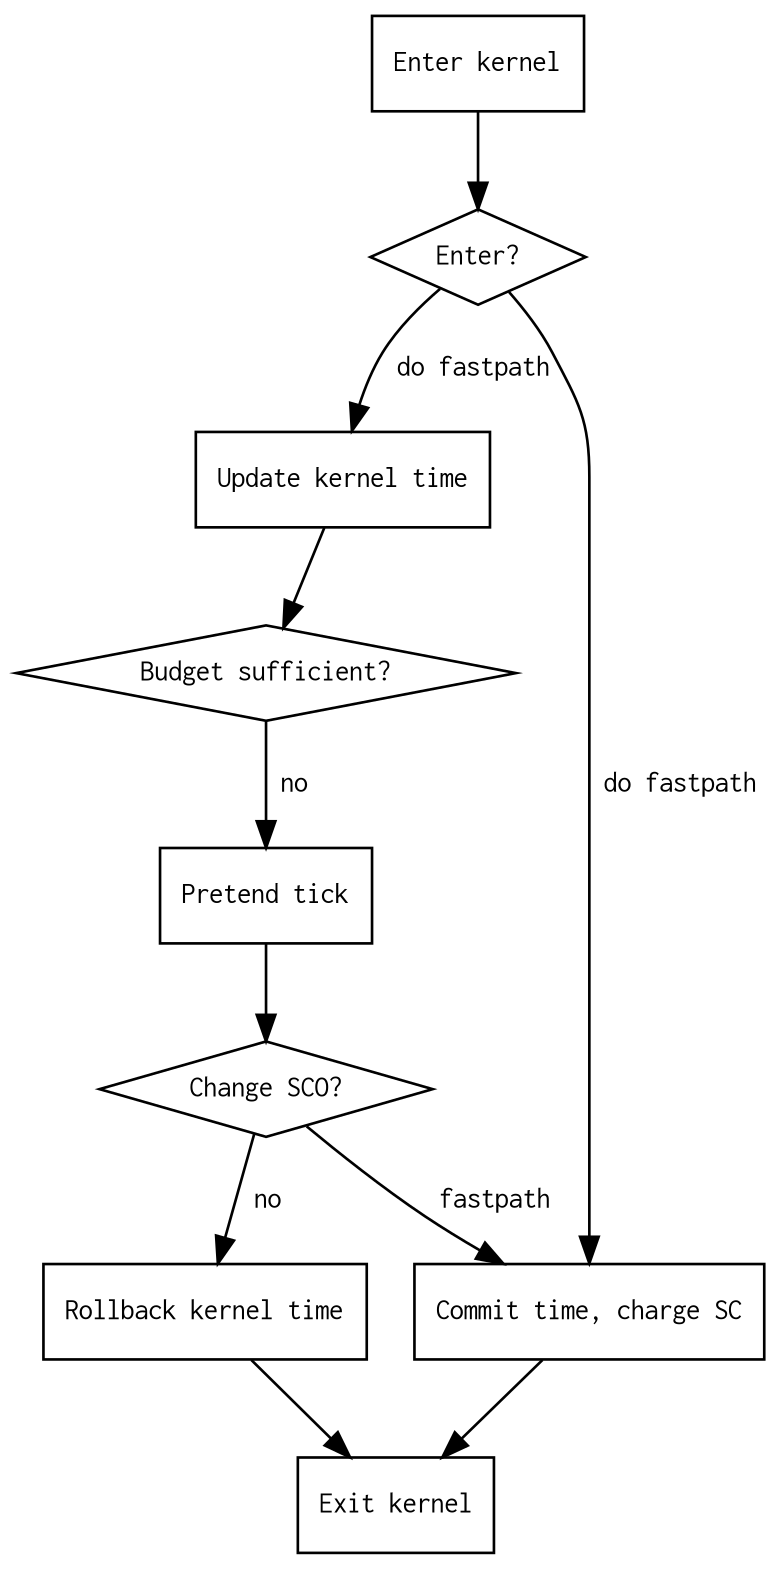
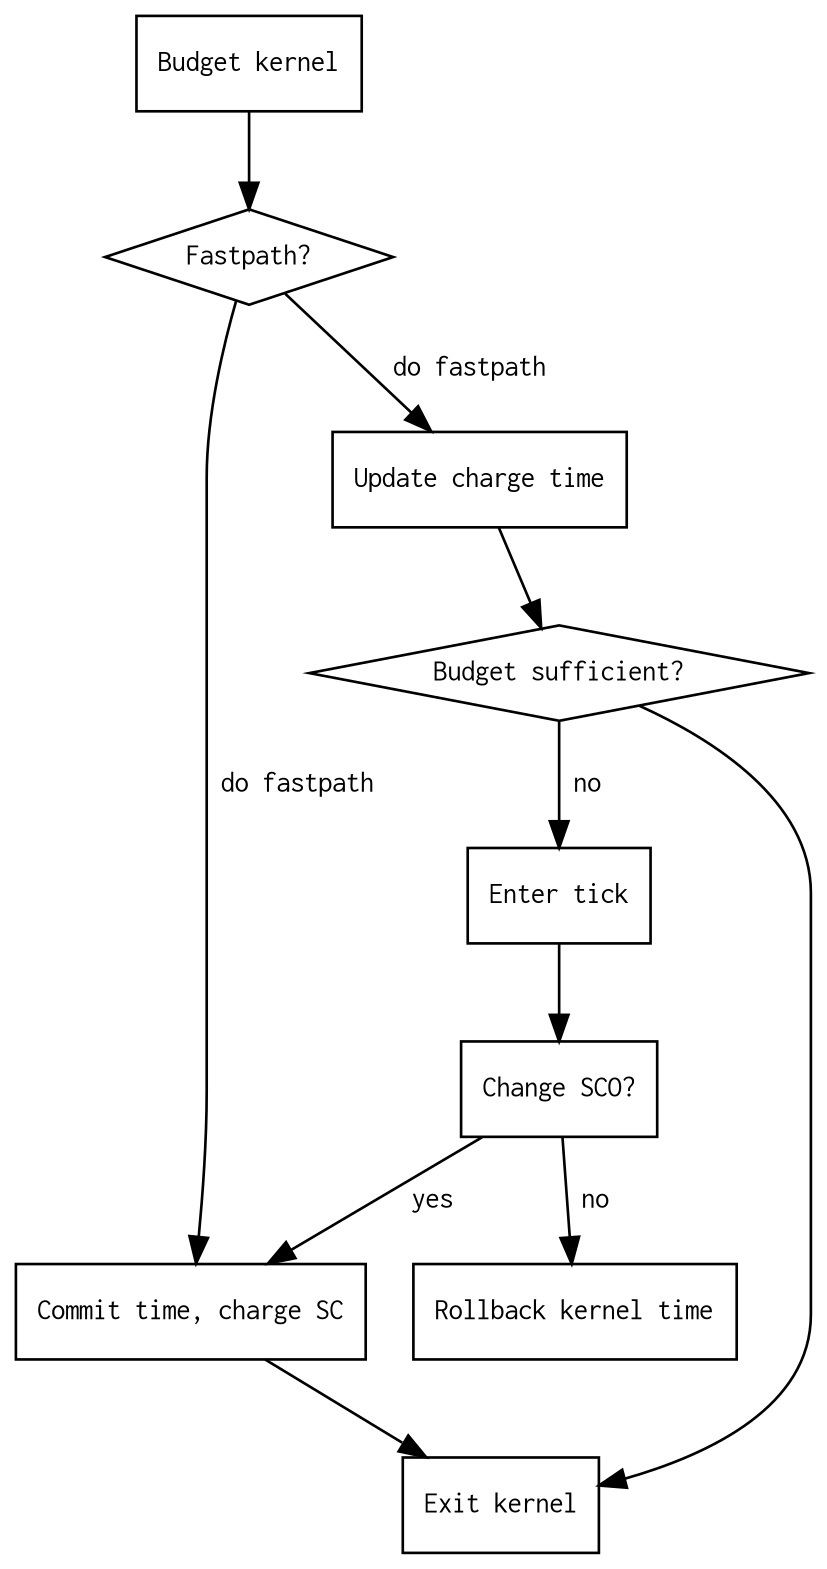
  digraph {
    node [fontname=inconsolata fontsize=11 shape=box style=solid]
    edge [fontname=inconsolata fontsize=11]
-   n1 [label="Enter kernel"]
-   n2 [label="Enter?" shape=diamond]
-   n3 [label="Update kernel time"]
+   n1 [label="Budget kernel"]
+   n2 [label="Fastpath?" shape=diamond]
+   n3 [label="Update charge time"]
    n4 [label="Commit time, charge SC"]
    n5 [label="Budget sufficient?" shape=diamond]
    n6 [label="Exit kernel"]
-   n7 [label="Pretend tick"]
-   n8 [label="Change SCO?" shape=diamond]
+   n7 [label="Enter tick"]
+   n8 [label="Change SCO?"]
    n9 [label="Rollback kernel time"]
    n1 -> n2
    n2 -> n3 [label=" do fastpath"]
    n2 -> n4 [label=" do fastpath"]
    n3 -> n5
    n4 -> n6
    n5 -> n7 [label=" no"]
    n7 -> n8
-   n8 -> n4 [label=" fastpath"]
+   n8 -> n4 [label=" yes"]
    n8 -> n9 [label=" no"]
-   n9 -> n6
+   n5 -> n6
  }
